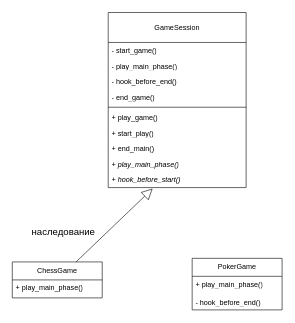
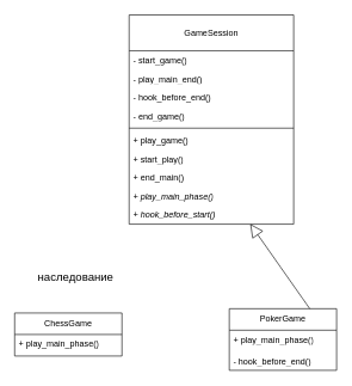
  <mxCell id="0" />
  <mxCell id="1" parent="0" />
  <mxCell id="2" value="GameSession" style="swimlane;fontStyle=0;childLayout=stackLayout;horizontal=1;startSize=50;fillColor=none;horizontalStack=0;resizeParent=1;resizeParentMax=0;resizeLast=0;collapsible=1;marginBottom=0;whiteSpace=wrap;html=1;" vertex="1" parent="1"><mxGeometry x="180" y="20" width="230" height="292" as="geometry" /></mxCell>
  <mxCell id="3" value="- start_game()" style="text;strokeColor=none;fillColor=none;align=left;verticalAlign=top;spacingLeft=4;spacingRight=4;overflow=hidden;rotatable=0;points=[[0,0.5],[1,0.5]];portConstraint=eastwest;whiteSpace=wrap;html=1;" vertex="1" parent="2"><mxGeometry y="50" width="230" height="26" as="geometry" /></mxCell>
- <mxCell id="4" value="- play_main_phase()" style="text;strokeColor=none;fillColor=none;align=left;verticalAlign=top;spacingLeft=4;spacingRight=4;overflow=hidden;rotatable=0;points=[[0,0.5],[1,0.5]];portConstraint=eastwest;whiteSpace=wrap;html=1;fontStyle=0" vertex="1" parent="2"><mxGeometry y="76" width="230" height="26" as="geometry" /></mxCell>
+ <mxCell id="4" value="- play_main_end()" style="text;strokeColor=none;fillColor=none;align=left;verticalAlign=top;spacingLeft=4;spacingRight=4;overflow=hidden;rotatable=0;points=[[0,0.5],[1,0.5]];portConstraint=eastwest;whiteSpace=wrap;html=1;fontStyle=0" vertex="1" parent="2"><mxGeometry y="76" width="230" height="26" as="geometry" /></mxCell>
  <mxCell id="5" value="- hook_before_end()" style="text;strokeColor=none;fillColor=none;align=left;verticalAlign=top;spacingLeft=4;spacingRight=4;overflow=hidden;rotatable=0;points=[[0,0.5],[1,0.5]];portConstraint=eastwest;whiteSpace=wrap;html=1;fontStyle=0" vertex="1" parent="2"><mxGeometry y="102" width="230" height="26" as="geometry" /></mxCell>
  <mxCell id="6" value="- end_game()" style="text;strokeColor=none;fillColor=none;align=left;verticalAlign=top;spacingLeft=4;spacingRight=4;overflow=hidden;rotatable=0;points=[[0,0.5],[1,0.5]];portConstraint=eastwest;whiteSpace=wrap;html=1;" vertex="1" parent="2"><mxGeometry y="128" width="230" height="26" as="geometry" /></mxCell>
  <mxCell id="7" value="" style="line;strokeWidth=1;fillColor=none;align=left;verticalAlign=middle;spacingTop=-1;spacingLeft=3;spacingRight=3;rotatable=0;labelPosition=right;points=[];portConstraint=eastwest;strokeColor=inherit;" vertex="1" parent="2"><mxGeometry y="154" width="230" height="8" as="geometry" /></mxCell>
  <mxCell id="8" value="+ play_game()" style="text;strokeColor=none;fillColor=none;align=left;verticalAlign=top;spacingLeft=4;spacingRight=4;overflow=hidden;rotatable=0;points=[[0,0.5],[1,0.5]];portConstraint=eastwest;whiteSpace=wrap;html=1;" vertex="1" parent="2"><mxGeometry y="162" width="230" height="26" as="geometry" /></mxCell>
  <mxCell id="9" value="+ start_play()" style="text;strokeColor=none;fillColor=none;align=left;verticalAlign=top;spacingLeft=4;spacingRight=4;overflow=hidden;rotatable=0;points=[[0,0.5],[1,0.5]];portConstraint=eastwest;whiteSpace=wrap;html=1;" vertex="1" parent="2"><mxGeometry y="188" width="230" height="26" as="geometry" /></mxCell>
  <mxCell id="10" value="+ end_main()" style="text;strokeColor=none;fillColor=none;align=left;verticalAlign=top;spacingLeft=4;spacingRight=4;overflow=hidden;rotatable=0;points=[[0,0.5],[1,0.5]];portConstraint=eastwest;whiteSpace=wrap;html=1;" vertex="1" parent="2"><mxGeometry y="214" width="230" height="26" as="geometry" /></mxCell>
  <mxCell id="11" value="+ play_main_phase()" style="text;strokeColor=none;fillColor=none;align=left;verticalAlign=top;spacingLeft=4;spacingRight=4;overflow=hidden;rotatable=0;points=[[0,0.5],[1,0.5]];portConstraint=eastwest;whiteSpace=wrap;html=1;fontStyle=2" vertex="1" parent="2"><mxGeometry y="240" width="230" height="26" as="geometry" /></mxCell>
  <mxCell id="12" value="+ hook_before_start()" style="text;strokeColor=none;fillColor=none;align=left;verticalAlign=top;spacingLeft=4;spacingRight=4;overflow=hidden;rotatable=0;points=[[0,0.5],[1,0.5]];portConstraint=eastwest;whiteSpace=wrap;html=1;fontStyle=2" vertex="1" parent="2"><mxGeometry y="266" width="230" height="26" as="geometry" /></mxCell>
  <mxCell id="13" value="ChessGame" style="swimlane;fontStyle=0;childLayout=stackLayout;horizontal=1;startSize=30;fillColor=none;horizontalStack=0;resizeParent=1;resizeParentMax=0;resizeLast=0;collapsible=1;marginBottom=0;whiteSpace=wrap;html=1;" vertex="1" parent="1"><mxGeometry x="20" y="436" width="150" height="60" as="geometry" /></mxCell>
  <mxCell id="14" value="&lt;span&gt;+ play_main_phase&lt;/span&gt;()" style="text;strokeColor=none;fillColor=none;align=left;verticalAlign=top;spacingLeft=4;spacingRight=4;overflow=hidden;rotatable=0;points=[[0,0.5],[1,0.5]];portConstraint=eastwest;whiteSpace=wrap;html=1;fontStyle=0" vertex="1" parent="13"><mxGeometry y="30" width="150" height="30" as="geometry" /></mxCell>
  <mxCell id="15" value="PokerGame" style="swimlane;fontStyle=0;childLayout=stackLayout;horizontal=1;startSize=30;fillColor=none;horizontalStack=0;resizeParent=1;resizeParentMax=0;resizeLast=0;collapsible=1;marginBottom=0;whiteSpace=wrap;html=1;" vertex="1" parent="1"><mxGeometry x="320" y="430" width="150" height="86" as="geometry" /></mxCell>
  <mxCell id="16" value="&lt;span&gt;+ play_main_phase&lt;/span&gt;()" style="text;strokeColor=none;fillColor=none;align=left;verticalAlign=top;spacingLeft=4;spacingRight=4;overflow=hidden;rotatable=0;points=[[0,0.5],[1,0.5]];portConstraint=eastwest;whiteSpace=wrap;html=1;fontStyle=0" vertex="1" parent="15"><mxGeometry y="30" width="150" height="30" as="geometry" /></mxCell>
  <mxCell id="17" value="- hook_before_end()" style="text;strokeColor=none;fillColor=none;align=left;verticalAlign=top;spacingLeft=4;spacingRight=4;overflow=hidden;rotatable=0;points=[[0,0.5],[1,0.5]];portConstraint=eastwest;whiteSpace=wrap;html=1;fontStyle=0" vertex="1" parent="15"><mxGeometry y="60" width="150" height="26" as="geometry" /></mxCell>
- <mxCell id="18" value="" style="endArrow=block;endSize=16;endFill=0;html=1;rounded=0;fontSize=12;curved=1;entryX=0.322;entryY=1.064;entryDx=0;entryDy=0;entryPerimeter=0;" edge="1" parent="1" source="13" target="12"><mxGeometry width="160" relative="1" as="geometry"><mxPoint x="60" y="210" as="sourcePoint" /><mxPoint x="220" y="210" as="targetPoint" /></mxGeometry></mxCell>
+ <mxCell id="19" value="" style="endArrow=block;endSize=16;endFill=0;html=1;rounded=0;fontSize=12;curved=1;entryX=0.736;entryY=0.991;entryDx=0;entryDy=0;entryPerimeter=0;exitX=0.75;exitY=0;exitDx=0;exitDy=0;" edge="1" parent="1" source="15" target="12"><mxGeometry width="160" relative="1" as="geometry"><mxPoint x="10" y="340" as="sourcePoint" /><mxPoint x="170" y="340" as="targetPoint" /></mxGeometry></mxCell>
  <mxCell id="20" value="наследование" style="text;html=1;align=center;verticalAlign=middle;resizable=0;points=[];autosize=1;strokeColor=none;fillColor=none;fontSize=16;" vertex="1" parent="1"><mxGeometry x="50" y="370" width="110" height="30" as="geometry" /></mxCell>
